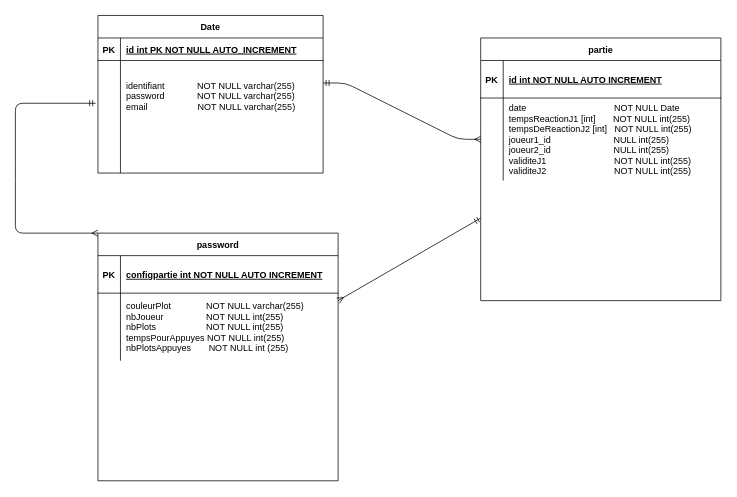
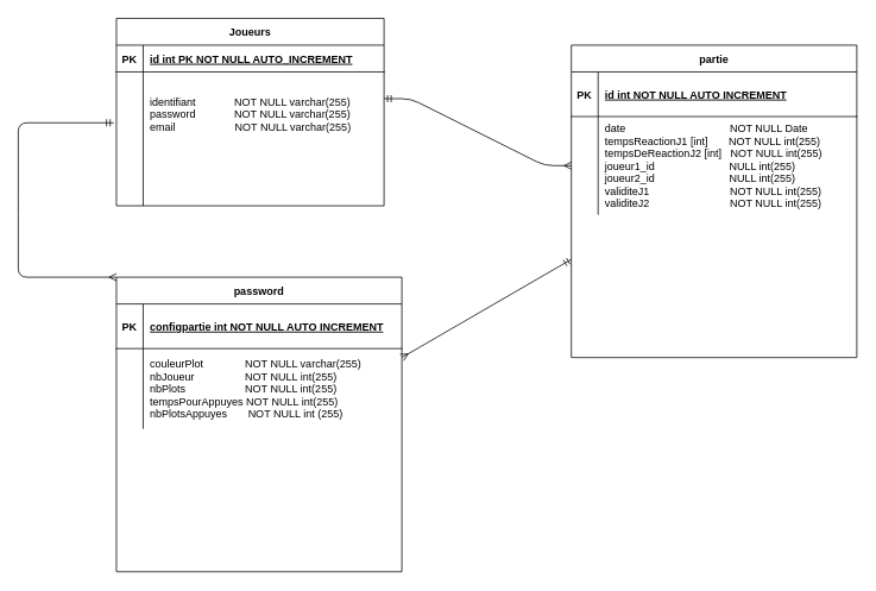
  <mxCell id="0" />
  <mxCell id="1" parent="0" />
- <mxCell id="2" value="Date" style="shape=table;startSize=30;container=1;collapsible=1;childLayout=tableLayout;fixedRows=1;rowLines=0;fontStyle=1;align=center;resizeLast=1;" parent="1" vertex="1"><mxGeometry x="130" y="20" width="300" height="210" as="geometry" /></mxCell>
+ <mxCell id="2" value="Joueurs" style="shape=table;startSize=30;container=1;collapsible=1;childLayout=tableLayout;fixedRows=1;rowLines=0;fontStyle=1;align=center;resizeLast=1;" parent="1" vertex="1"><mxGeometry x="130" y="20" width="300" height="210" as="geometry" /></mxCell>
  <mxCell id="3" value="" style="shape=partialRectangle;collapsible=0;dropTarget=0;pointerEvents=0;fillColor=none;points=[[0,0.5],[1,0.5]];portConstraint=eastwest;top=0;left=0;right=0;bottom=1;" parent="2" vertex="1"><mxGeometry y="30" width="300" height="30" as="geometry" /></mxCell>
  <mxCell id="4" value="PK" style="shape=partialRectangle;overflow=hidden;connectable=0;fillColor=none;top=0;left=0;bottom=0;right=0;fontStyle=1;" parent="3" vertex="1"><mxGeometry width="30" height="30" as="geometry" /></mxCell>
  <mxCell id="5" value="id int PK NOT NULL AUTO_INCREMENT" style="shape=partialRectangle;overflow=hidden;connectable=0;fillColor=none;top=0;left=0;bottom=0;right=0;align=left;spacingLeft=6;fontStyle=5;" parent="3" vertex="1"><mxGeometry x="30" width="270" height="30" as="geometry" /></mxCell>
  <mxCell id="6" value="" style="shape=partialRectangle;collapsible=0;dropTarget=0;pointerEvents=0;fillColor=none;points=[[0,0.5],[1,0.5]];portConstraint=eastwest;top=0;left=0;right=0;bottom=0;" parent="2" vertex="1"><mxGeometry y="60" width="300" height="150" as="geometry" /></mxCell>
  <mxCell id="7" value="" style="shape=partialRectangle;overflow=hidden;connectable=0;fillColor=none;top=0;left=0;bottom=0;right=0;" parent="6" vertex="1"><mxGeometry width="30" height="150" as="geometry" /></mxCell>
  <mxCell id="8" value="identifiant             NOT NULL varchar(255)&#10;password             NOT NULL varchar(255)&#10;email                    NOT NULL varchar(255)&#10;&#10;&#10;&#10;" style="shape=partialRectangle;overflow=hidden;connectable=0;fillColor=none;top=0;left=0;bottom=0;right=0;align=left;spacingLeft=6;" parent="6" vertex="1"><mxGeometry x="30" width="270" height="150" as="geometry" /></mxCell>
  <mxCell id="9" value="password" style="shape=table;startSize=30;container=1;collapsible=1;childLayout=tableLayout;fixedRows=1;rowLines=0;fontStyle=1;align=center;resizeLast=1;" parent="1" vertex="1"><mxGeometry x="130" y="310" width="320" height="330" as="geometry" /></mxCell>
  <mxCell id="10" value="" style="shape=partialRectangle;collapsible=0;dropTarget=0;pointerEvents=0;fillColor=none;points=[[0,0.5],[1,0.5]];portConstraint=eastwest;top=0;left=0;right=0;bottom=1;" parent="9" vertex="1"><mxGeometry y="30" width="320" height="50" as="geometry" /></mxCell>
  <mxCell id="11" value="PK" style="shape=partialRectangle;overflow=hidden;connectable=0;fillColor=none;top=0;left=0;bottom=0;right=0;fontStyle=1;" parent="10" vertex="1"><mxGeometry width="30" height="50" as="geometry" /></mxCell>
  <mxCell id="12" value="configpartie int NOT NULL AUTO INCREMENT" style="shape=partialRectangle;overflow=hidden;connectable=0;fillColor=none;top=0;left=0;bottom=0;right=0;align=left;spacingLeft=6;fontStyle=5;" parent="10" vertex="1"><mxGeometry x="30" width="290" height="50" as="geometry" /></mxCell>
  <mxCell id="13" value="" style="shape=partialRectangle;collapsible=0;dropTarget=0;pointerEvents=0;fillColor=none;points=[[0,0.5],[1,0.5]];portConstraint=eastwest;top=0;left=0;right=0;bottom=0;" parent="9" vertex="1"><mxGeometry y="80" width="320" height="90" as="geometry" /></mxCell>
  <mxCell id="14" value="" style="shape=partialRectangle;overflow=hidden;connectable=0;fillColor=none;top=0;left=0;bottom=0;right=0;" parent="13" vertex="1"><mxGeometry width="30" height="90" as="geometry" /></mxCell>
  <mxCell id="15" value="couleurPlot              NOT NULL varchar(255)&#10;nbJoueur                 NOT NULL int(255)&#10;nbPlots                    NOT NULL int(255)&#10;tempsPourAppuyes NOT NULL int(255)&#10;nbPlotsAppuyes       NOT NULL int (255)" style="shape=partialRectangle;overflow=hidden;connectable=0;fillColor=none;top=0;left=0;bottom=0;right=0;align=left;spacingLeft=6;" parent="13" vertex="1"><mxGeometry x="30" width="290" height="90" as="geometry" /></mxCell>
  <mxCell id="16" value="" style="fontSize=12;html=1;endArrow=ERmandOne;startArrow=ERmany;entryX=-0.01;entryY=0.38;entryDx=0;entryDy=0;entryPerimeter=0;exitX=0;exitY=0;exitDx=0;exitDy=0;startFill=0;" parent="1" source="9" target="6" edge="1"><mxGeometry width="100" height="100" relative="1" as="geometry"><mxPoint x="-120" y="530" as="sourcePoint" /><mxPoint x="-210" y="330" as="targetPoint" /><Array as="points"><mxPoint x="20" y="310" /><mxPoint x="20" y="230" /><mxPoint x="20" y="137" /></Array></mxGeometry></mxCell>
  <mxCell id="17" value="" style="fontSize=12;html=1;endArrow=ERmany;startArrow=ERmandOne;startFill=0;entryX=1;entryY=0.111;entryDx=0;entryDy=0;entryPerimeter=0;" parent="1" edge="1" target="13"><mxGeometry width="100" height="100" relative="1" as="geometry"><mxPoint x="640" y="290" as="sourcePoint" /><mxPoint x="640" y="320" as="targetPoint" /></mxGeometry></mxCell>
  <mxCell id="18" value="partie" style="shape=table;startSize=30;container=1;collapsible=1;childLayout=tableLayout;fixedRows=1;rowLines=0;fontStyle=1;align=center;resizeLast=1;" parent="1" vertex="1"><mxGeometry x="640" y="50" width="320" height="350" as="geometry" /></mxCell>
  <mxCell id="19" value="" style="shape=partialRectangle;collapsible=0;dropTarget=0;pointerEvents=0;fillColor=none;points=[[0,0.5],[1,0.5]];portConstraint=eastwest;top=0;left=0;right=0;bottom=1;" parent="18" vertex="1"><mxGeometry y="30" width="320" height="50" as="geometry" /></mxCell>
  <mxCell id="20" value="PK" style="shape=partialRectangle;overflow=hidden;connectable=0;fillColor=none;top=0;left=0;bottom=0;right=0;fontStyle=1;" parent="19" vertex="1"><mxGeometry width="30" height="50" as="geometry" /></mxCell>
  <mxCell id="21" value="id int NOT NULL AUTO INCREMENT" style="shape=partialRectangle;overflow=hidden;connectable=0;fillColor=none;top=0;left=0;bottom=0;right=0;align=left;spacingLeft=6;fontStyle=5;" parent="19" vertex="1"><mxGeometry x="30" width="290" height="50" as="geometry" /></mxCell>
  <mxCell id="22" value="" style="shape=partialRectangle;collapsible=0;dropTarget=0;pointerEvents=0;fillColor=none;points=[[0,0.5],[1,0.5]];portConstraint=eastwest;top=0;left=0;right=0;bottom=0;" parent="18" vertex="1"><mxGeometry y="80" width="320" height="110" as="geometry" /></mxCell>
  <mxCell id="23" value="" style="shape=partialRectangle;overflow=hidden;connectable=0;fillColor=none;top=0;left=0;bottom=0;right=0;" parent="22" vertex="1"><mxGeometry width="30" height="110" as="geometry" /></mxCell>
  <mxCell id="24" value="date                                   NOT NULL Date&#10;tempsReactionJ1 [int]       NOT NULL int(255)&#10;tempsDeReactionJ2 [int]   NOT NULL int(255)&#10;joueur1_id                         NULL int(255)&#10;joueur2_id                         NULL int(255)&#10;validiteJ1                           NOT NULL int(255)&#10;validiteJ2                           NOT NULL int(255)" style="shape=partialRectangle;overflow=hidden;connectable=0;fillColor=none;top=0;left=0;bottom=0;right=0;align=left;spacingLeft=6;" parent="22" vertex="1"><mxGeometry x="30" width="290" height="110" as="geometry" /></mxCell>
  <mxCell id="25" value="" style="edgeStyle=entityRelationEdgeStyle;fontSize=12;html=1;endArrow=ERmany;entryX=0;entryY=0.5;entryDx=0;entryDy=0;startArrow=ERmandOne;startFill=0;" edge="1" parent="1" target="22"><mxGeometry width="100" height="100" relative="1" as="geometry"><mxPoint x="430" y="110" as="sourcePoint" /><mxPoint x="620" y="-50" as="targetPoint" /></mxGeometry></mxCell>
